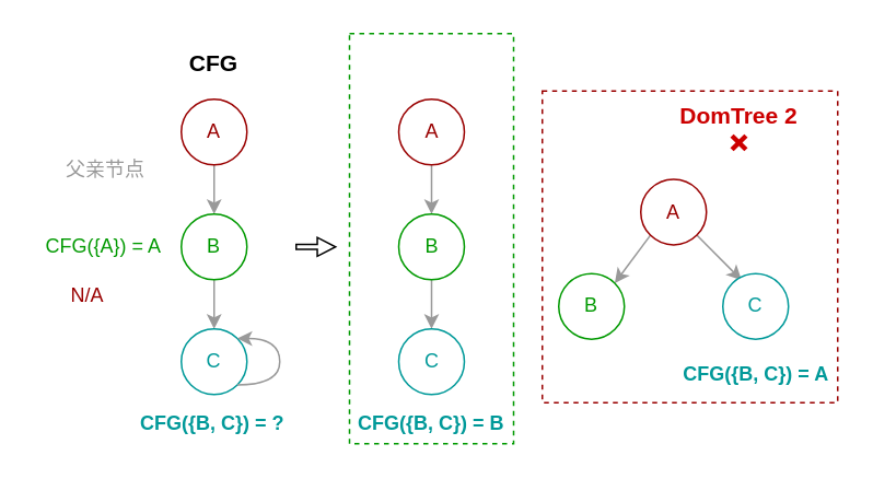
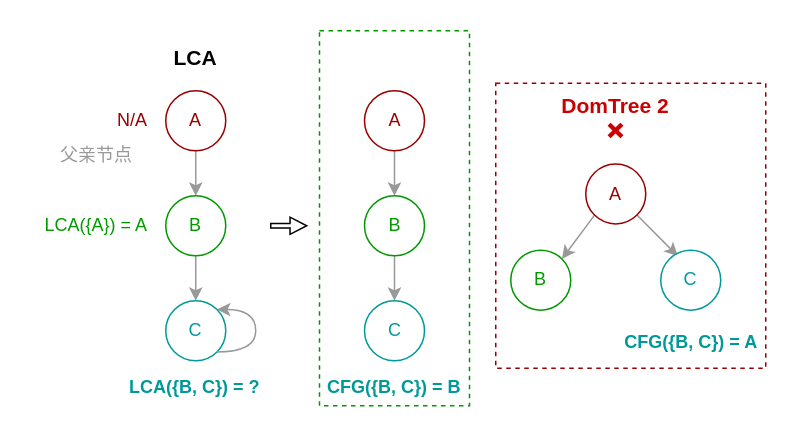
  <mxCell id="0" />
  <mxCell id="1" parent="0" />
  <mxCell id="2" style="edgeStyle=orthogonalEdgeStyle;rounded=0;orthogonalLoop=1;jettySize=auto;html=1;entryX=0.5;entryY=0;entryDx=0;entryDy=0;strokeColor=#999999;" parent="1" source="3" target="5" edge="1"><mxGeometry relative="1" as="geometry" /></mxCell>
  <mxCell id="3" value="A" style="ellipse;whiteSpace=wrap;html=1;aspect=fixed;strokeColor=#990000;fontColor=#990000;" parent="1" vertex="1"><mxGeometry x="110" y="60" width="40" height="40" as="geometry" /></mxCell>
  <mxCell id="4" style="edgeStyle=orthogonalEdgeStyle;rounded=0;orthogonalLoop=1;jettySize=auto;html=1;entryX=0.5;entryY=0;entryDx=0;entryDy=0;strokeColor=#999999;" parent="1" source="5" target="6" edge="1"><mxGeometry relative="1" as="geometry" /></mxCell>
  <mxCell id="5" value="B" style="ellipse;whiteSpace=wrap;html=1;aspect=fixed;fontColor=#009900;strokeColor=#009900;" parent="1" vertex="1"><mxGeometry x="110" y="130" width="40" height="40" as="geometry" /></mxCell>
  <mxCell id="6" value="C" style="ellipse;whiteSpace=wrap;html=1;aspect=fixed;strokeColor=#009999;fontColor=#009999;" parent="1" vertex="1"><mxGeometry x="110" y="200" width="40" height="40" as="geometry" /></mxCell>
  <mxCell id="7" style="edgeStyle=orthogonalEdgeStyle;rounded=0;orthogonalLoop=1;jettySize=auto;html=1;exitX=1;exitY=1;exitDx=0;exitDy=0;entryX=1;entryY=0;entryDx=0;entryDy=0;curved=1;strokeColor=#999999;" parent="1" source="6" target="6" edge="1"><mxGeometry relative="1" as="geometry"><Array as="points"><mxPoint x="170" y="234" /><mxPoint x="170" y="206" /></Array></mxGeometry></mxCell>
- <mxCell id="8" value="&lt;b&gt;CFG({B, C}) = ?&lt;/b&gt;" style="text;html=1;strokeColor=none;fillColor=none;align=right;verticalAlign=middle;whiteSpace=wrap;rounded=0;fontColor=#009999;" parent="1" vertex="1"><mxGeometry x="85" y="250" width="90" height="15" as="geometry" /></mxCell>
- <mxCell id="9" value="CFG({A}) = A" style="text;html=1;strokeColor=none;fillColor=none;align=right;verticalAlign=middle;whiteSpace=wrap;rounded=0;fontColor=#009900;" parent="1" vertex="1"><mxGeometry x="20" y="142.5" width="80" height="15" as="geometry" /></mxCell>
- <mxCell id="10" value="N/A" style="text;html=1;strokeColor=none;fillColor=none;align=right;verticalAlign=middle;whiteSpace=wrap;rounded=0;fontColor=#990000;" parent="1" vertex="1"><mxGeometry x="5" y="172.5" width="60" height="15" as="geometry" /></mxCell>
+ <mxCell id="8" value="&lt;b&gt;LCA({B, C}) = ?&lt;/b&gt;" style="text;html=1;strokeColor=none;fillColor=none;align=right;verticalAlign=middle;whiteSpace=wrap;rounded=0;fontColor=#009999;" parent="1" vertex="1"><mxGeometry x="85" y="250" width="90" height="15" as="geometry" /></mxCell>
+ <mxCell id="9" value="LCA({A}) = A" style="text;html=1;strokeColor=none;fillColor=none;align=right;verticalAlign=middle;whiteSpace=wrap;rounded=0;fontColor=#009900;" parent="1" vertex="1"><mxGeometry x="20" y="142.5" width="80" height="15" as="geometry" /></mxCell>
+ <mxCell id="10" value="N/A" style="text;html=1;strokeColor=none;fillColor=none;align=right;verticalAlign=middle;whiteSpace=wrap;rounded=0;fontColor=#990000;" parent="1" vertex="1"><mxGeometry x="40" y="72.5" width="60" height="15" as="geometry" /></mxCell>
  <mxCell id="11" value="父亲节点" style="text;html=1;strokeColor=none;fillColor=none;align=right;verticalAlign=middle;whiteSpace=wrap;rounded=0;fontColor=#999999;" parent="1" vertex="1"><mxGeometry x="30" y="95" width="60" height="15" as="geometry" /></mxCell>
  <mxCell id="12" style="edgeStyle=none;rounded=0;orthogonalLoop=1;jettySize=auto;html=1;exitX=0;exitY=1;exitDx=0;exitDy=0;entryX=1;entryY=0;entryDx=0;entryDy=0;strokeColor=#999999;" parent="1" source="14" target="15" edge="1"><mxGeometry relative="1" as="geometry" /></mxCell>
  <mxCell id="13" style="edgeStyle=none;rounded=0;orthogonalLoop=1;jettySize=auto;html=1;exitX=1;exitY=1;exitDx=0;exitDy=0;entryX=0.285;entryY=0.1;entryDx=0;entryDy=0;entryPerimeter=0;strokeColor=#999999;" parent="1" source="14" target="16" edge="1"><mxGeometry relative="1" as="geometry" /></mxCell>
  <mxCell id="14" value="A" style="ellipse;whiteSpace=wrap;html=1;aspect=fixed;strokeColor=#990000;fontColor=#990000;" parent="1" vertex="1"><mxGeometry x="390" y="108.75" width="40" height="40" as="geometry" /></mxCell>
  <mxCell id="15" value="B" style="ellipse;whiteSpace=wrap;html=1;aspect=fixed;fontColor=#009900;strokeColor=#009900;" parent="1" vertex="1"><mxGeometry x="340" y="166.25" width="40" height="40" as="geometry" /></mxCell>
  <mxCell id="16" value="C" style="ellipse;whiteSpace=wrap;html=1;aspect=fixed;strokeColor=#009999;fontColor=#009999;" parent="1" vertex="1"><mxGeometry x="440" y="166.25" width="40" height="40" as="geometry" /></mxCell>
  <mxCell id="17" style="edgeStyle=orthogonalEdgeStyle;rounded=0;orthogonalLoop=1;jettySize=auto;html=1;entryX=0.5;entryY=0;entryDx=0;entryDy=0;strokeColor=#999999;" parent="1" source="18" target="20" edge="1"><mxGeometry relative="1" as="geometry" /></mxCell>
  <mxCell id="18" value="A" style="ellipse;whiteSpace=wrap;html=1;aspect=fixed;strokeColor=#990000;fontColor=#990000;" parent="1" vertex="1"><mxGeometry x="242.5" y="60" width="40" height="40" as="geometry" /></mxCell>
  <mxCell id="19" style="edgeStyle=orthogonalEdgeStyle;rounded=0;orthogonalLoop=1;jettySize=auto;html=1;entryX=0.5;entryY=0;entryDx=0;entryDy=0;strokeColor=#999999;" parent="1" source="20" target="21" edge="1"><mxGeometry relative="1" as="geometry" /></mxCell>
  <mxCell id="20" value="B" style="ellipse;whiteSpace=wrap;html=1;aspect=fixed;fontColor=#009900;strokeColor=#009900;" parent="1" vertex="1"><mxGeometry x="242.5" y="130" width="40" height="40" as="geometry" /></mxCell>
  <mxCell id="21" value="C" style="ellipse;whiteSpace=wrap;html=1;aspect=fixed;strokeColor=#009999;fontColor=#009999;" parent="1" vertex="1"><mxGeometry x="242.5" y="200" width="40" height="40" as="geometry" /></mxCell>
  <mxCell id="22" value="&lt;b&gt;CFG({B, C}) = B&lt;/b&gt;" style="text;html=1;strokeColor=none;fillColor=none;align=center;verticalAlign=middle;whiteSpace=wrap;rounded=0;fontColor=#009999;labelBackgroundColor=default;" parent="1" vertex="1"><mxGeometry x="210" y="250" width="105" height="15" as="geometry" /></mxCell>
  <mxCell id="23" value="&lt;b&gt;CFG({B, C}) = A&lt;/b&gt;" style="text;html=1;strokeColor=none;fillColor=none;align=center;verticalAlign=middle;whiteSpace=wrap;rounded=0;fontColor=#009999;labelBackgroundColor=default;" parent="1" vertex="1"><mxGeometry x="412.5" y="220" width="95" height="15" as="geometry" /></mxCell>
- <mxCell id="24" value="&lt;b style=&quot;font-size: 14px;&quot;&gt;CFG&lt;/b&gt;" style="text;html=1;strokeColor=none;fillColor=none;align=center;verticalAlign=middle;whiteSpace=wrap;rounded=0;fontSize=14;" parent="1" vertex="1"><mxGeometry x="100" y="30" width="60" height="15" as="geometry" /></mxCell>
+ <mxCell id="24" value="&lt;b style=&quot;font-size: 14px;&quot;&gt;LCA&lt;/b&gt;" style="text;html=1;strokeColor=none;fillColor=none;align=center;verticalAlign=middle;whiteSpace=wrap;rounded=0;fontSize=14;" parent="1" vertex="1"><mxGeometry x="100" y="30" width="60" height="15" as="geometry" /></mxCell>
  <mxCell id="25" value="" style="html=1;shadow=0;dashed=0;align=center;verticalAlign=middle;shape=mxgraph.arrows2.arrow;dy=0.73;dx=11.14;notch=0;fontColor=#000000;strokeColor=default;fillColor=none;" parent="1" vertex="1"><mxGeometry x="180" y="144.25" width="24" height="11.5" as="geometry" /></mxCell>
- <mxCell id="26" value="&lt;b style=&quot;font-size: 14px&quot;&gt;DomTree 2&lt;br&gt;&lt;/b&gt;&lt;b&gt;❌&lt;/b&gt;" style="text;html=1;strokeColor=none;fillColor=none;align=center;verticalAlign=middle;whiteSpace=wrap;rounded=0;fontSize=14;fontColor=#CC0000;" parent="1" vertex="1"><mxGeometry x="410" y="60" width="80" height="35" as="geometry" /></mxCell>
+ <mxCell id="26" value="&lt;b style=&quot;font-size: 14px&quot;&gt;DomTree 2&lt;br&gt;&lt;/b&gt;&lt;b&gt;❌&lt;/b&gt;" style="text;html=1;strokeColor=none;fillColor=none;align=center;verticalAlign=middle;whiteSpace=wrap;rounded=0;fontSize=14;fontColor=#CC0000;" parent="1" vertex="1"><mxGeometry x="370" y="60" width="80" height="35" as="geometry" /></mxCell>
  <mxCell id="27" style="edgeStyle=none;rounded=0;orthogonalLoop=1;jettySize=auto;html=1;exitX=0.75;exitY=0;exitDx=0;exitDy=0;fontSize=14;fontColor=#999999;strokeColor=#999999;" parent="1" source="11" target="11" edge="1"><mxGeometry relative="1" as="geometry" /></mxCell>
  <mxCell id="28" style="edgeStyle=none;rounded=0;orthogonalLoop=1;jettySize=auto;html=1;exitX=0.25;exitY=0;exitDx=0;exitDy=0;fontSize=14;fontColor=#999999;strokeColor=#999999;" parent="1" source="23" target="23" edge="1"><mxGeometry relative="1" as="geometry" /></mxCell>
  <mxCell id="29" value="" style="rounded=0;whiteSpace=wrap;html=1;fillColor=none;strokeColor=#009900;dashed=1;" vertex="1" parent="1"><mxGeometry x="212.5" y="20" width="100" height="250" as="geometry" /></mxCell>
  <mxCell id="30" value="" style="rounded=0;whiteSpace=wrap;html=1;fillColor=none;strokeColor=#990000;dashed=1;" vertex="1" parent="1"><mxGeometry x="330" y="55" width="180" height="190" as="geometry" /></mxCell>
